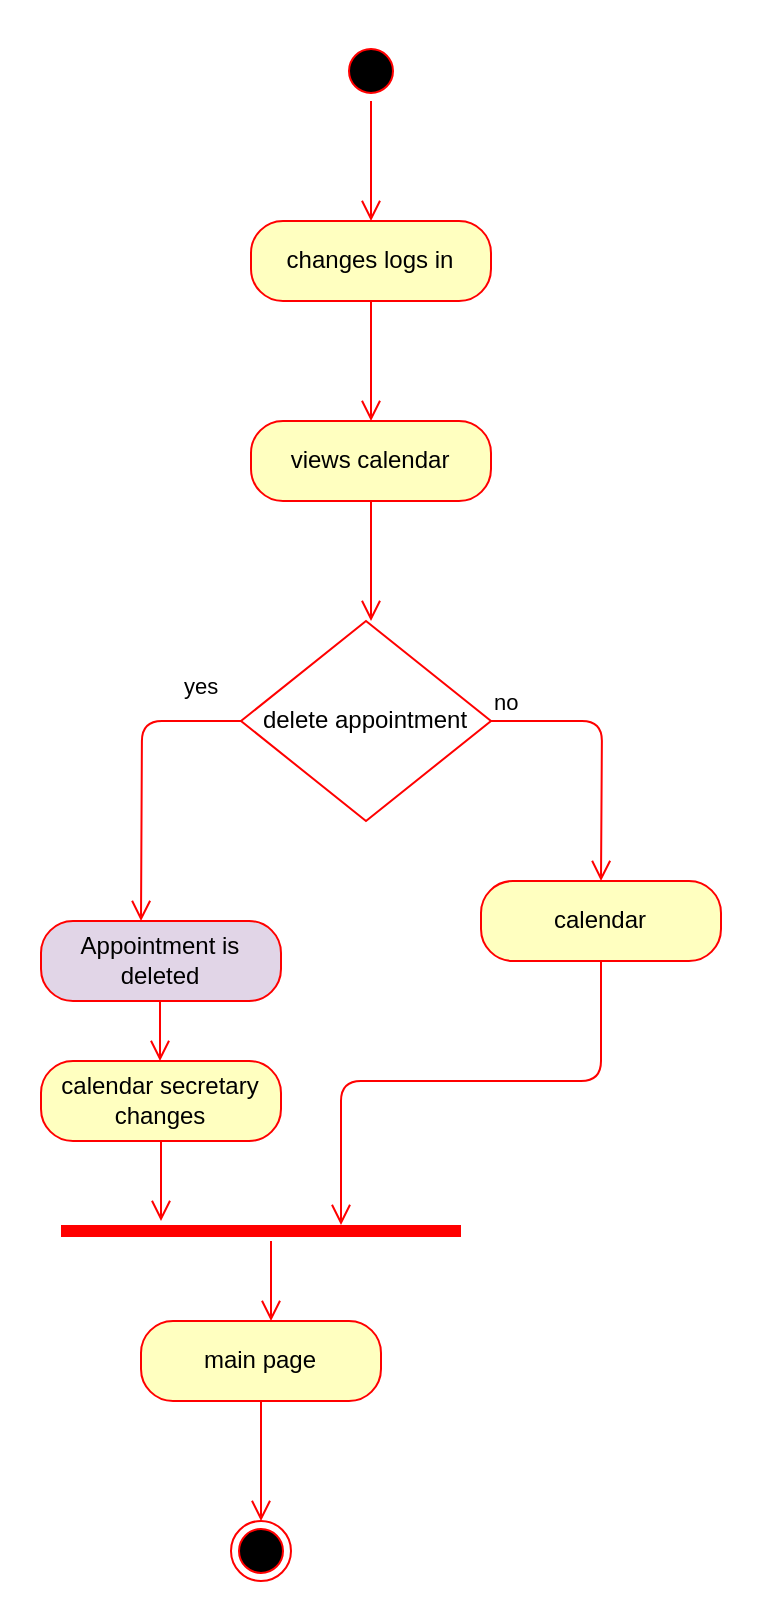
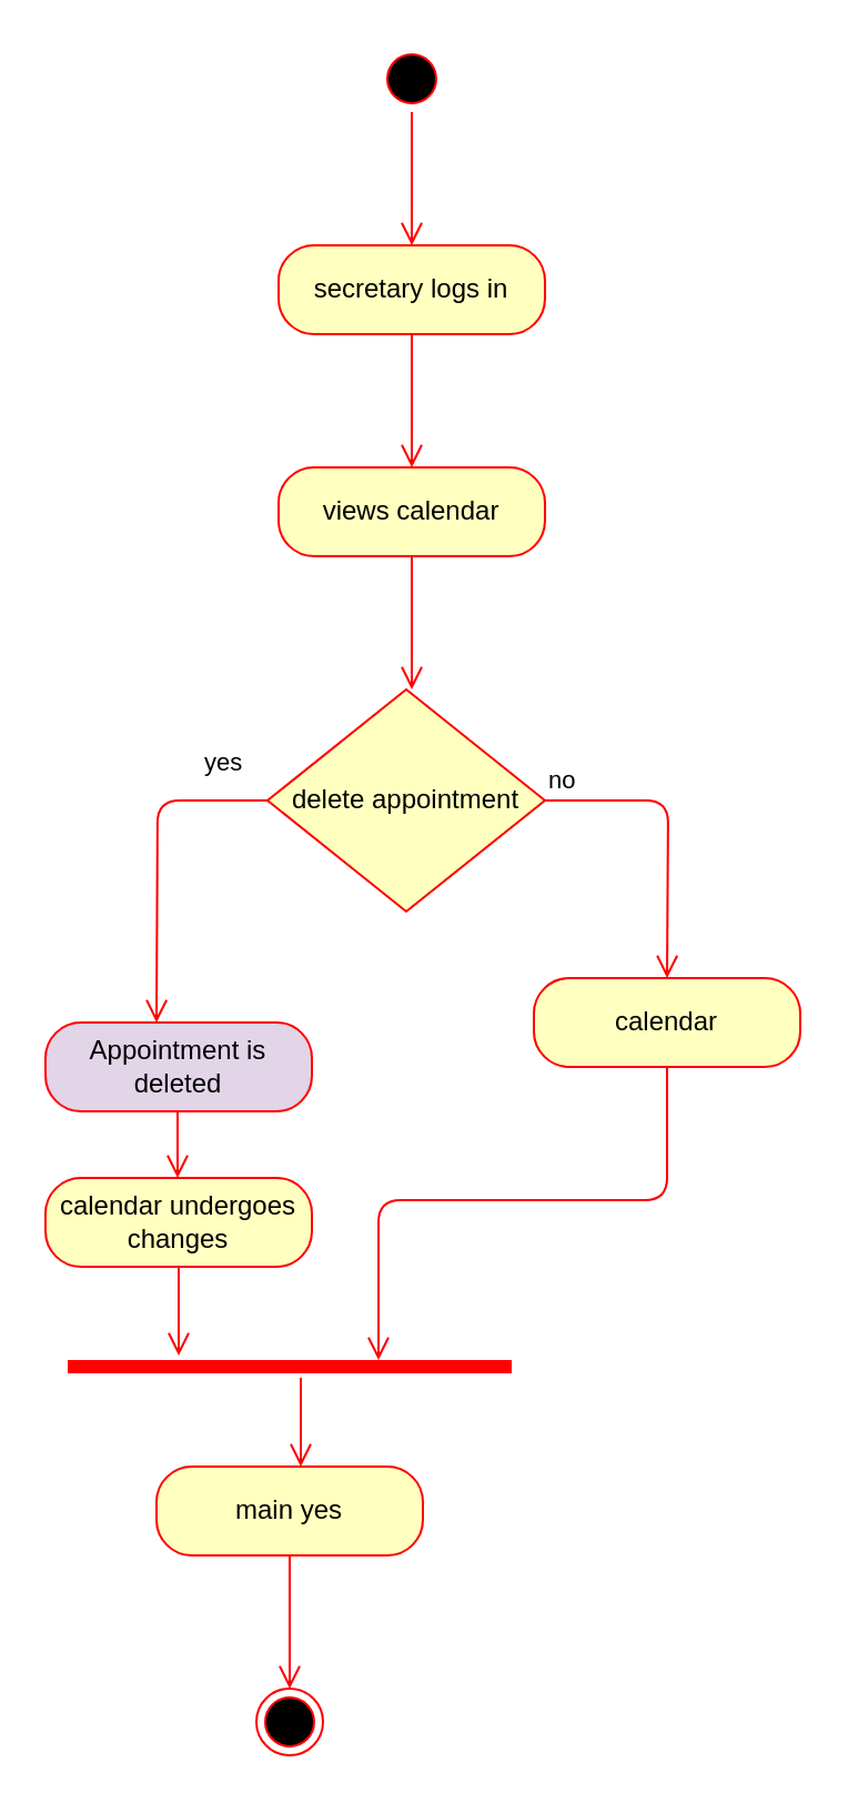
  <mxCell id="0" />
  <mxCell id="1" parent="0" />
  <mxCell id="2" value="" style="ellipse;html=1;shape=startState;fillColor=#000000;strokeColor=#ff0000;" parent="1" vertex="1"><mxGeometry x="170" y="20" width="30" height="30" as="geometry" /></mxCell>
  <mxCell id="3" value="" style="edgeStyle=orthogonalEdgeStyle;html=1;verticalAlign=bottom;endArrow=open;endSize=8;strokeColor=#ff0000;" parent="1" source="2" edge="1"><mxGeometry relative="1" as="geometry"><mxPoint x="185" y="110" as="targetPoint" /></mxGeometry></mxCell>
- <mxCell id="4" value="changes logs in" style="rounded=1;whiteSpace=wrap;html=1;arcSize=40;fontColor=#000000;fillColor=#ffffc0;strokeColor=#ff0000;" parent="1" vertex="1"><mxGeometry x="125" y="110" width="120" height="40" as="geometry" /></mxCell>
+ <mxCell id="4" value="secretary logs in" style="rounded=1;whiteSpace=wrap;html=1;arcSize=40;fontColor=#000000;fillColor=#ffffc0;strokeColor=#ff0000;" parent="1" vertex="1"><mxGeometry x="125" y="110" width="120" height="40" as="geometry" /></mxCell>
  <mxCell id="5" value="" style="edgeStyle=orthogonalEdgeStyle;html=1;verticalAlign=bottom;endArrow=open;endSize=8;strokeColor=#ff0000;" parent="1" source="4" edge="1"><mxGeometry relative="1" as="geometry"><mxPoint x="185" y="210" as="targetPoint" /></mxGeometry></mxCell>
  <mxCell id="6" value="views calendar" style="rounded=1;whiteSpace=wrap;html=1;arcSize=40;fontColor=#000000;fillColor=#ffffc0;strokeColor=#ff0000;" parent="1" vertex="1"><mxGeometry x="125" y="210" width="120" height="40" as="geometry" /></mxCell>
  <mxCell id="7" value="" style="edgeStyle=orthogonalEdgeStyle;html=1;verticalAlign=bottom;endArrow=open;endSize=8;strokeColor=#ff0000;" parent="1" source="6" edge="1"><mxGeometry relative="1" as="geometry"><mxPoint x="185" y="310" as="targetPoint" /></mxGeometry></mxCell>
- <mxCell id="8" value="delete appointment" style="rhombus;whiteSpace=wrap;html=1;fillColor=#ffffff;strokeColor=#ff0000;" parent="1" vertex="1"><mxGeometry x="120" y="310" width="125" height="100" as="geometry" /></mxCell>
+ <mxCell id="8" value="delete appointment" style="rhombus;whiteSpace=wrap;html=1;fillColor=#ffffc0;strokeColor=#ff0000;" parent="1" vertex="1"><mxGeometry x="120" y="310" width="125" height="100" as="geometry" /></mxCell>
  <mxCell id="9" value="no" style="edgeStyle=orthogonalEdgeStyle;html=1;align=left;verticalAlign=bottom;endArrow=open;endSize=8;strokeColor=#ff0000;" parent="1" source="8" edge="1"><mxGeometry x="-1" relative="1" as="geometry"><mxPoint x="300" y="440" as="targetPoint" /></mxGeometry></mxCell>
  <mxCell id="10" value="yes" style="edgeStyle=orthogonalEdgeStyle;html=1;align=left;verticalAlign=top;endArrow=open;endSize=8;strokeColor=#ff0000;" parent="1" source="8" edge="1"><mxGeometry x="-0.6" y="-30" relative="1" as="geometry"><mxPoint x="70" y="460" as="targetPoint" /><mxPoint as="offset" /></mxGeometry></mxCell>
  <mxCell id="11" value="Appointment is deleted" style="rounded=1;whiteSpace=wrap;html=1;arcSize=40;fontColor=#000000;fillColor=#e1d5e7;strokeColor=#ff0000;" parent="1" vertex="1"><mxGeometry x="20" y="460" width="120" height="40" as="geometry" /></mxCell>
  <mxCell id="12" value="calendar" style="rounded=1;whiteSpace=wrap;html=1;arcSize=40;fontColor=#000000;fillColor=#ffffc0;strokeColor=#ff0000;" parent="1" vertex="1"><mxGeometry x="240" y="440" width="120" height="40" as="geometry" /></mxCell>
  <mxCell id="13" value="" style="edgeStyle=orthogonalEdgeStyle;html=1;verticalAlign=bottom;endArrow=open;endSize=8;strokeColor=#ff0000;entryX=0.7;entryY=0.2;entryDx=0;entryDy=0;entryPerimeter=0;" parent="1" source="12" edge="1" target="14"><mxGeometry relative="1" as="geometry"><mxPoint x="170" y="600" as="targetPoint" /><Array as="points"><mxPoint x="300" y="540" /><mxPoint x="170" y="540" /></Array></mxGeometry></mxCell>
  <mxCell id="14" value="" style="shape=line;html=1;strokeWidth=6;strokeColor=#ff0000;" vertex="1" parent="1"><mxGeometry x="30" y="610" width="200" height="10" as="geometry" /></mxCell>
  <mxCell id="15" value="" style="edgeStyle=orthogonalEdgeStyle;html=1;verticalAlign=bottom;endArrow=open;endSize=8;strokeColor=#ff0000;" edge="1" source="14" parent="1"><mxGeometry relative="1" as="geometry"><mxPoint x="135" y="660" as="targetPoint" /><Array as="points"><mxPoint x="135" y="655" /></Array></mxGeometry></mxCell>
  <mxCell id="16" value="" style="ellipse;html=1;shape=endState;fillColor=#000000;strokeColor=#ff0000;" vertex="1" parent="1"><mxGeometry x="115" y="760" width="30" height="30" as="geometry" /></mxCell>
- <mxCell id="17" value="calendar secretary changes" style="rounded=1;whiteSpace=wrap;html=1;arcSize=40;fontColor=#000000;fillColor=#ffffc0;strokeColor=#ff0000;" vertex="1" parent="1"><mxGeometry x="20" y="530" width="120" height="40" as="geometry" /></mxCell>
+ <mxCell id="17" value="calendar undergoes changes" style="rounded=1;whiteSpace=wrap;html=1;arcSize=40;fontColor=#000000;fillColor=#ffffc0;strokeColor=#ff0000;" vertex="1" parent="1"><mxGeometry x="20" y="530" width="120" height="40" as="geometry" /></mxCell>
  <mxCell id="18" value="" style="edgeStyle=orthogonalEdgeStyle;html=1;verticalAlign=bottom;endArrow=open;endSize=8;strokeColor=#ff0000;" edge="1" source="17" parent="1"><mxGeometry relative="1" as="geometry"><mxPoint x="80" y="610" as="targetPoint" /></mxGeometry></mxCell>
  <mxCell id="19" value="" style="edgeStyle=orthogonalEdgeStyle;html=1;verticalAlign=bottom;endArrow=open;endSize=8;strokeColor=#ff0000;" edge="1" parent="1"><mxGeometry relative="1" as="geometry"><mxPoint x="79.5" y="530" as="targetPoint" /><mxPoint x="79.5" y="500" as="sourcePoint" /></mxGeometry></mxCell>
- <mxCell id="20" value="main page" style="rounded=1;whiteSpace=wrap;html=1;arcSize=40;fontColor=#000000;fillColor=#ffffc0;strokeColor=#ff0000;" vertex="1" parent="1"><mxGeometry x="70" y="660" width="120" height="40" as="geometry" /></mxCell>
+ <mxCell id="20" value="main yes" style="rounded=1;whiteSpace=wrap;html=1;arcSize=40;fontColor=#000000;fillColor=#ffffc0;strokeColor=#ff0000;" vertex="1" parent="1"><mxGeometry x="70" y="660" width="120" height="40" as="geometry" /></mxCell>
  <mxCell id="21" value="" style="edgeStyle=orthogonalEdgeStyle;html=1;verticalAlign=bottom;endArrow=open;endSize=8;strokeColor=#ff0000;" edge="1" source="20" parent="1"><mxGeometry relative="1" as="geometry"><mxPoint x="130" y="760" as="targetPoint" /></mxGeometry></mxCell>
